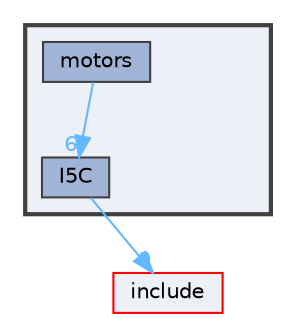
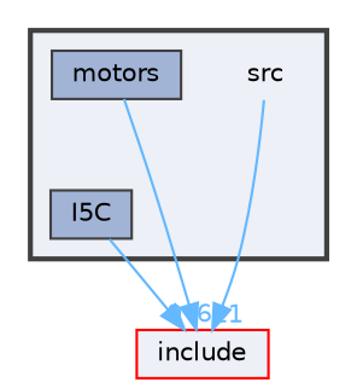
  digraph {
    compound=true
    node [fontname=Helvetica fontsize=10 shape=box color=grey25 fillcolor="#a2b4d6" style=filled]
    edge [color=steelblue1 fontcolor=steelblue1 fontname=Helvetica fontsize=10 labeldistance=1.5 labelfontname=Helvetica labelfontsize=10]
+   n1 [height=0.2 label=src shape=plaintext width=0.4 color="" fillcolor="" style=""]
    n2 [height=0.2 label=I5C width=0.4]
    n3 [height=0.2 label=motors width=0.4]
    n4 [color=red fillcolor="#edf0f7" height=0.2 label=include width=0.4]
    subgraph cluster_1 {
      bgcolor="#edf0f7"
      fontname=Helvetica
      fontsize=10
      pencolor=grey25
      style="filled,bold"
+     n1
      n2
      n3
    }
+   n1 -> n4 [headlabel=21]
    n2 -> n4 [headlabel=9]
-   n3 -> n2 [headlabel=6]
+   n3 -> n4 [headlabel=6]
  }
